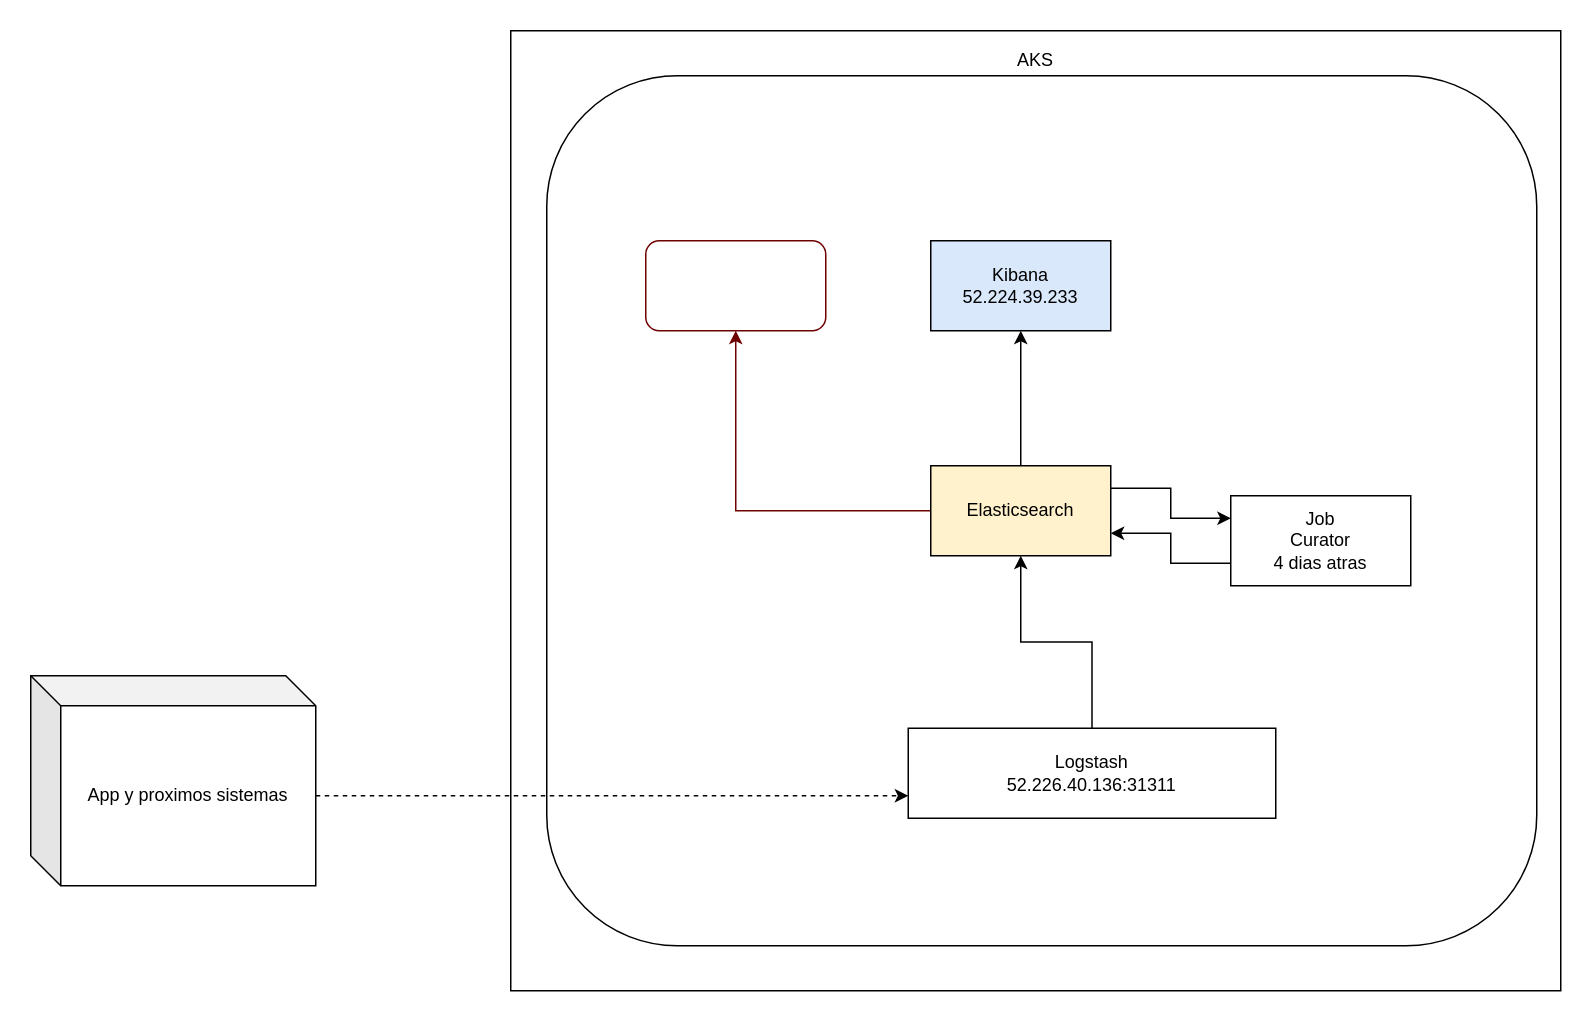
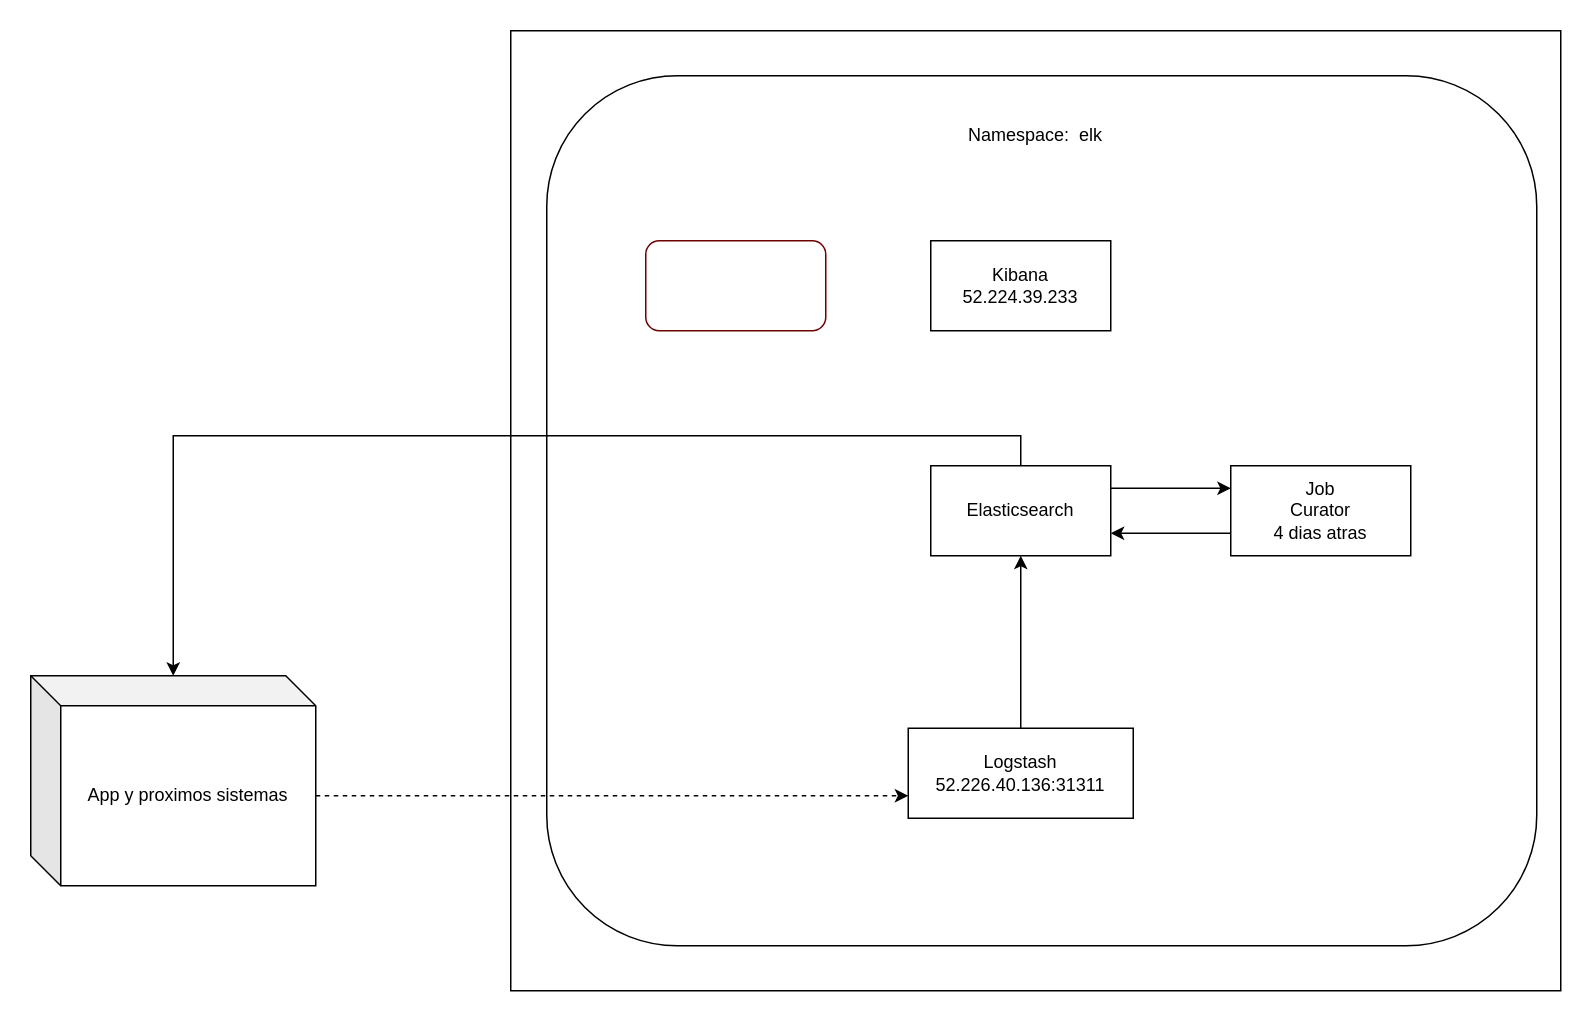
  <mxCell id="0" />
  <mxCell id="1" parent="0" />
  <mxCell id="2" value="" style="rounded=0;whiteSpace=wrap;html=1;" parent="1" vertex="1"><mxGeometry x="340" y="20" width="700" height="640" as="geometry" /></mxCell>
- <mxCell id="3" value="AKS" style="text;html=1;strokeColor=none;fillColor=none;align=center;verticalAlign=middle;whiteSpace=wrap;rounded=0;" parent="1" vertex="1"><mxGeometry x="670" y="30" width="40" height="20" as="geometry" /></mxCell>
  <mxCell id="4" value="" style="rounded=1;whiteSpace=wrap;html=1;" parent="1" vertex="1"><mxGeometry x="364" y="50" width="660" height="580" as="geometry" /></mxCell>
+ <mxCell id="5" value="Namespace:&amp;nbsp; elk" style="text;html=1;strokeColor=none;fillColor=none;align=center;verticalAlign=middle;whiteSpace=wrap;rounded=0;" parent="1" vertex="1"><mxGeometry x="627" y="80" width="126" height="20" as="geometry" /></mxCell>
  <mxCell id="6" style="edgeStyle=orthogonalEdgeStyle;rounded=0;orthogonalLoop=1;jettySize=auto;html=1;exitX=1;exitY=0.25;exitDx=0;exitDy=0;entryX=0;entryY=0.25;entryDx=0;entryDy=0;" parent="1" source="9" target="14" edge="1"><mxGeometry relative="1" as="geometry" /></mxCell>
- <mxCell id="7" style="edgeStyle=orthogonalEdgeStyle;rounded=0;orthogonalLoop=1;jettySize=auto;html=1;exitX=0.5;exitY=0;exitDx=0;exitDy=0;entryX=0.5;entryY=1;entryDx=0;entryDy=0;" parent="1" source="9" target="12" edge="1"><mxGeometry relative="1" as="geometry" /></mxCell>
- <mxCell id="8" style="edgeStyle=orthogonalEdgeStyle;rounded=0;orthogonalLoop=1;jettySize=auto;html=1;exitX=0;exitY=0.5;exitDx=0;exitDy=0;entryX=0.5;entryY=1;entryDx=0;entryDy=0;fillColor=#a20025;strokeColor=#6F0000;" edge="1" parent="1" source="9" target="17"><mxGeometry relative="1" as="geometry" /></mxCell>
- <mxCell id="9" value="Elasticsearch" style="rounded=0;whiteSpace=wrap;html=1;fillColor=#fff2cc;" parent="1" vertex="1"><mxGeometry x="620" y="310" width="120" height="60" as="geometry" /></mxCell>
+ <mxCell id="7" style="edgeStyle=orthogonalEdgeStyle;rounded=0;orthogonalLoop=1;jettySize=auto;html=1;exitX=0.5;exitY=0;exitDx=0;exitDy=0;" parent="1" source="9" target="16" edge="1"><mxGeometry relative="1" as="geometry" /></mxCell>
+ <mxCell id="9" value="Elasticsearch" style="rounded=0;whiteSpace=wrap;html=1;" parent="1" vertex="1"><mxGeometry x="620" y="310" width="120" height="60" as="geometry" /></mxCell>
  <mxCell id="10" style="edgeStyle=orthogonalEdgeStyle;rounded=0;orthogonalLoop=1;jettySize=auto;html=1;exitX=0.5;exitY=0;exitDx=0;exitDy=0;entryX=0.5;entryY=1;entryDx=0;entryDy=0;" parent="1" source="11" target="9" edge="1"><mxGeometry relative="1" as="geometry" /></mxCell>
- <mxCell id="11" value="Logstash&lt;br&gt;52.226.40.136:31311" style="rounded=0;whiteSpace=wrap;html=1;" parent="1" vertex="1"><mxGeometry x="605" y="485" width="245" height="60" as="geometry" /></mxCell>
- <mxCell id="12" value="Kibana&lt;br&gt;52.224.39.233" style="rounded=0;whiteSpace=wrap;html=1;fillColor=#dae8fc;" parent="1" vertex="1"><mxGeometry x="620" y="160" width="120" height="60" as="geometry" /></mxCell>
+ <mxCell id="11" value="Logstash&lt;br&gt;52.226.40.136:31311" style="rounded=0;whiteSpace=wrap;html=1;" parent="1" vertex="1"><mxGeometry x="605" y="485" width="150" height="60" as="geometry" /></mxCell>
+ <mxCell id="12" value="Kibana&lt;br&gt;52.224.39.233" style="rounded=0;whiteSpace=wrap;html=1;" parent="1" vertex="1"><mxGeometry x="620" y="160" width="120" height="60" as="geometry" /></mxCell>
  <mxCell id="13" style="edgeStyle=orthogonalEdgeStyle;rounded=0;orthogonalLoop=1;jettySize=auto;html=1;exitX=0;exitY=0.75;exitDx=0;exitDy=0;entryX=1;entryY=0.75;entryDx=0;entryDy=0;" parent="1" source="14" target="9" edge="1"><mxGeometry relative="1" as="geometry" /></mxCell>
- <mxCell id="14" value="Job&lt;br&gt;Curator&lt;br&gt;4 dias atras" style="rounded=0;whiteSpace=wrap;html=1;" parent="1" vertex="1"><mxGeometry x="820" y="330" width="120" height="60" as="geometry" /></mxCell>
+ <mxCell id="14" value="Job&lt;br&gt;Curator&lt;br&gt;4 dias atras" style="rounded=0;whiteSpace=wrap;html=1;" parent="1" vertex="1"><mxGeometry x="820" y="310" width="120" height="60" as="geometry" /></mxCell>
  <mxCell id="15" style="edgeStyle=orthogonalEdgeStyle;rounded=0;orthogonalLoop=1;jettySize=auto;html=1;exitX=0;exitY=0;exitDx=190;exitDy=80;exitPerimeter=0;entryX=0;entryY=0.75;entryDx=0;entryDy=0;dashed=1;" parent="1" source="16" target="11" edge="1"><mxGeometry relative="1" as="geometry" /></mxCell>
  <mxCell id="16" value="App y proximos sistemas" style="shape=cube;whiteSpace=wrap;html=1;boundedLbl=1;backgroundOutline=1;darkOpacity=0.05;darkOpacity2=0.1;" parent="1" vertex="1"><mxGeometry x="20" y="450" width="190" height="140" as="geometry" /></mxCell>
  <mxCell id="17" value="Log extraido" style="rounded=1;whiteSpace=wrap;html=1;fillColor=none;strokeColor=#6F0000;fontColor=#ffffff;" vertex="1" parent="1"><mxGeometry x="430" y="160" width="120" height="60" as="geometry" /></mxCell>
